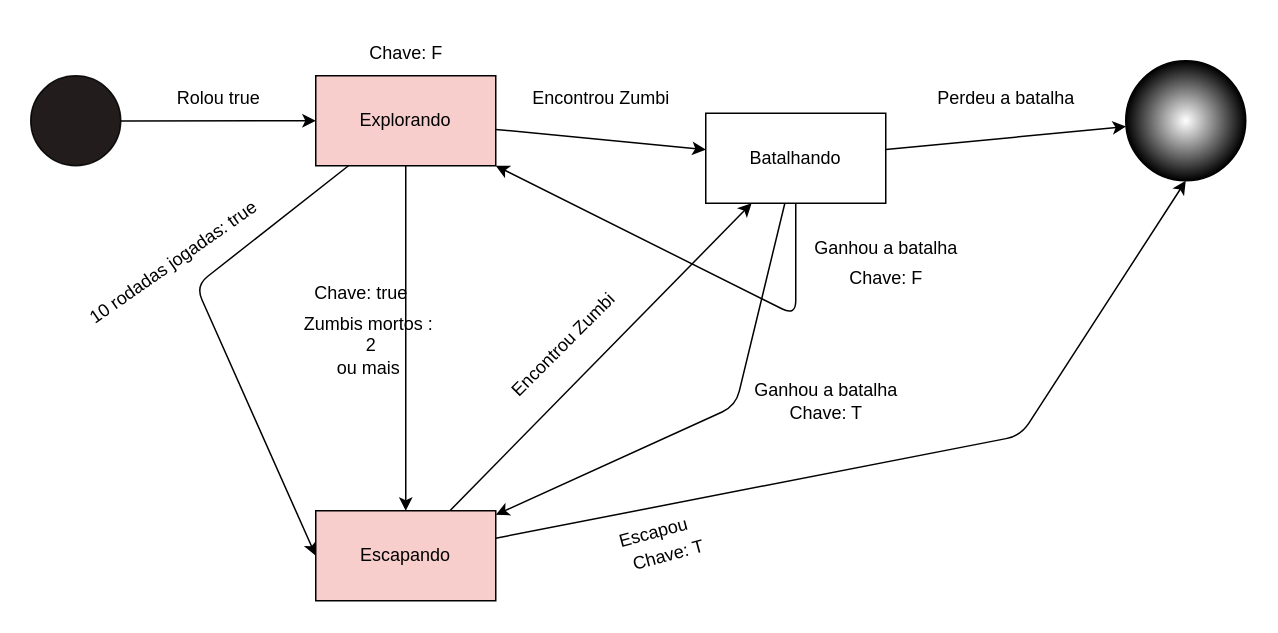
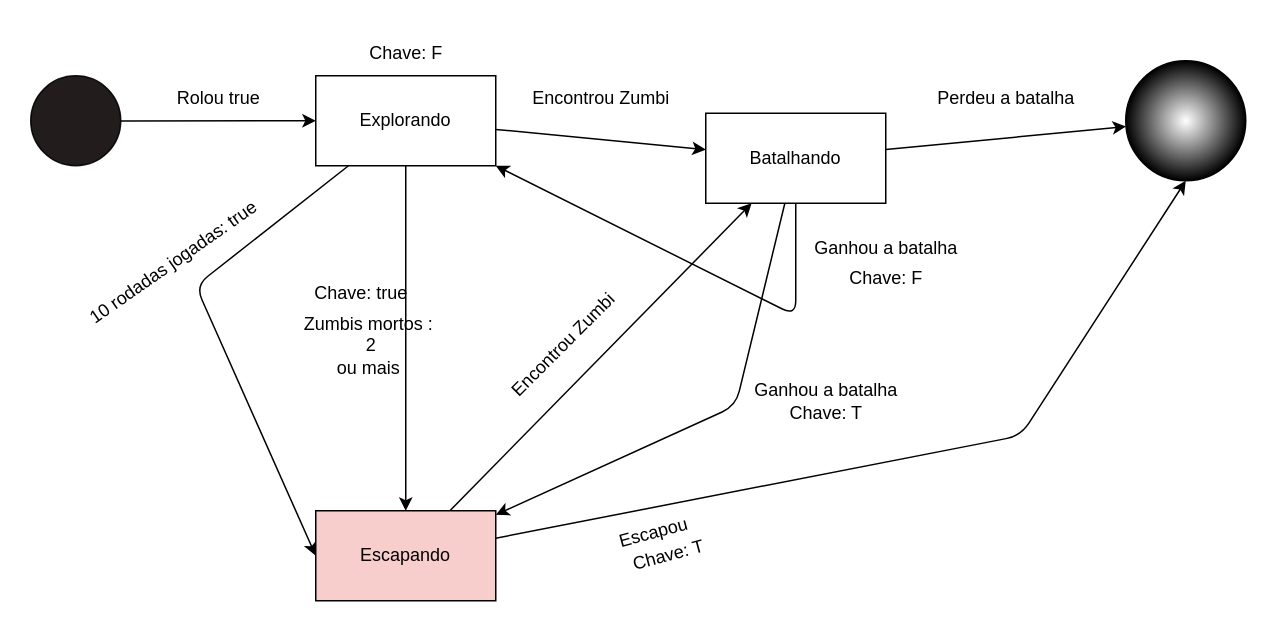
  <mxCell id="0" />
  <mxCell id="1" parent="0" />
  <mxCell id="2" value="" style="edgeStyle=none;html=1;" parent="1" source="3" target="7" edge="1"><mxGeometry relative="1" as="geometry" /></mxCell>
  <mxCell id="3" value="" style="ellipse;whiteSpace=wrap;html=1;fillColor=#0c0404;opacity=90;" parent="1" vertex="1"><mxGeometry x="20" y="50" width="60" height="60" as="geometry" /></mxCell>
  <mxCell id="4" value="" style="edgeStyle=none;html=1;" parent="1" source="7" target="11" edge="1"><mxGeometry relative="1" as="geometry" /></mxCell>
  <mxCell id="5" value="" style="edgeStyle=none;html=1;" parent="1" source="7" target="18" edge="1"><mxGeometry relative="1" as="geometry" /></mxCell>
  <mxCell id="6" style="edgeStyle=none;html=1;entryX=0;entryY=0.5;entryDx=0;entryDy=0;" parent="1" source="7" target="18" edge="1"><mxGeometry relative="1" as="geometry"><mxPoint x="90" y="290" as="targetPoint" /><Array as="points"><mxPoint x="130" y="190" /></Array></mxGeometry></mxCell>
- <mxCell id="7" value="Explorando" style="whiteSpace=wrap;html=1;fillColor=#f8cecc;" parent="1" vertex="1"><mxGeometry x="210" y="50" width="120" height="60" as="geometry" /></mxCell>
+ <mxCell id="7" value="Explorando" style="whiteSpace=wrap;html=1;" parent="1" vertex="1"><mxGeometry x="210" y="50" width="120" height="60" as="geometry" /></mxCell>
  <mxCell id="8" value="" style="edgeStyle=none;html=1;" parent="1" source="11" target="14" edge="1"><mxGeometry relative="1" as="geometry" /></mxCell>
  <mxCell id="9" style="edgeStyle=none;html=1;" parent="1" source="11" target="7" edge="1"><mxGeometry relative="1" as="geometry"><mxPoint x="530" y="210" as="targetPoint" /><Array as="points"><mxPoint x="530" y="210" /></Array></mxGeometry></mxCell>
  <mxCell id="10" style="edgeStyle=none;html=1;" parent="1" source="11" target="18" edge="1"><mxGeometry relative="1" as="geometry"><mxPoint x="420" y="330" as="targetPoint" /><Array as="points"><mxPoint x="490" y="270" /></Array></mxGeometry></mxCell>
  <mxCell id="11" value="Batalhando" style="whiteSpace=wrap;html=1;" parent="1" vertex="1"><mxGeometry x="470" y="75" width="120" height="60" as="geometry" /></mxCell>
  <mxCell id="12" value="Rolou true" style="text;html=1;align=center;verticalAlign=middle;resizable=0;points=[];autosize=1;strokeColor=none;fillColor=none;" parent="1" vertex="1"><mxGeometry x="100" y="50" width="90" height="30" as="geometry" /></mxCell>
  <mxCell id="13" value="Encontrou Zumbi" style="text;html=1;align=center;verticalAlign=middle;resizable=0;points=[];autosize=1;strokeColor=none;fillColor=none;" parent="1" vertex="1"><mxGeometry x="340" y="50" width="120" height="30" as="geometry" /></mxCell>
  <mxCell id="14" value="" style="ellipse;whiteSpace=wrap;html=1;gradientColor=default;gradientDirection=radial;" parent="1" vertex="1"><mxGeometry x="750" y="40" width="80" height="80" as="geometry" /></mxCell>
  <mxCell id="15" value="Perdeu a batalha" style="text;html=1;align=center;verticalAlign=middle;resizable=0;points=[];autosize=1;strokeColor=none;fillColor=none;rotation=0;" parent="1" vertex="1"><mxGeometry x="610" y="50" width="120" height="30" as="geometry" /></mxCell>
  <mxCell id="16" style="edgeStyle=none;html=1;" parent="1" source="18" target="11" edge="1"><mxGeometry relative="1" as="geometry" /></mxCell>
  <mxCell id="17" style="edgeStyle=none;html=1;entryX=0.5;entryY=1;entryDx=0;entryDy=0;" parent="1" source="18" target="14" edge="1"><mxGeometry relative="1" as="geometry"><Array as="points"><mxPoint x="680" y="290" /></Array></mxGeometry></mxCell>
  <mxCell id="18" value="Escapando" style="whiteSpace=wrap;html=1;fillColor=#f8cecc;" parent="1" vertex="1"><mxGeometry x="210" y="340" width="120" height="60" as="geometry" /></mxCell>
  <mxCell id="19" value="Chave: true" style="text;html=1;align=center;verticalAlign=middle;resizable=0;points=[];autosize=1;strokeColor=none;fillColor=none;" parent="1" vertex="1"><mxGeometry x="195" y="180" width="90" height="30" as="geometry" /></mxCell>
  <mxCell id="20" value="Ganhou a batalha" style="text;html=1;align=center;verticalAlign=middle;resizable=0;points=[];autosize=1;strokeColor=none;fillColor=none;rotation=0;" parent="1" vertex="1"><mxGeometry x="530" y="150" width="120" height="30" as="geometry" /></mxCell>
  <mxCell id="21" value="Encontrou Zumbi" style="text;html=1;align=center;verticalAlign=middle;resizable=0;points=[];autosize=1;strokeColor=none;fillColor=none;rotation=-45;" parent="1" vertex="1"><mxGeometry x="315" y="215" width="120" height="30" as="geometry" /></mxCell>
  <mxCell id="22" value="Zumbis mortos :&lt;br&gt;&amp;nbsp;2 &lt;br&gt;ou mais" style="text;html=1;align=center;verticalAlign=middle;resizable=0;points=[];autosize=1;strokeColor=none;fillColor=none;rotation=0;" parent="1" vertex="1"><mxGeometry x="190" y="200" width="110" height="60" as="geometry" /></mxCell>
  <mxCell id="23" value="10 rodadas jogadas: true" style="text;html=1;align=center;verticalAlign=middle;resizable=0;points=[];autosize=1;strokeColor=none;fillColor=none;rotation=-35;" parent="1" vertex="1"><mxGeometry x="35" y="160" width="160" height="30" as="geometry" /></mxCell>
  <mxCell id="24" value="Chave: F" style="text;html=1;align=center;verticalAlign=middle;resizable=0;points=[];autosize=1;strokeColor=none;fillColor=none;" parent="1" vertex="1"><mxGeometry x="235" y="20" width="70" height="30" as="geometry" /></mxCell>
  <mxCell id="25" value="Chave: T" style="text;html=1;align=center;verticalAlign=middle;resizable=0;points=[];autosize=1;strokeColor=none;fillColor=none;" parent="1" vertex="1"><mxGeometry x="515" y="260" width="70" height="30" as="geometry" /></mxCell>
  <mxCell id="26" value="Ganhou a batalha" style="text;html=1;align=center;verticalAlign=middle;resizable=0;points=[];autosize=1;strokeColor=none;fillColor=none;rotation=0;" parent="1" vertex="1"><mxGeometry x="490" y="245" width="120" height="30" as="geometry" /></mxCell>
  <mxCell id="27" value="Chave: F" style="text;html=1;align=center;verticalAlign=middle;resizable=0;points=[];autosize=1;strokeColor=none;fillColor=none;" parent="1" vertex="1"><mxGeometry x="555" y="170" width="70" height="30" as="geometry" /></mxCell>
  <mxCell id="28" value="Chave: T" style="text;html=1;align=center;verticalAlign=middle;resizable=0;points=[];autosize=1;strokeColor=none;fillColor=none;rotation=-15;" parent="1" vertex="1"><mxGeometry x="410" y="355" width="70" height="30" as="geometry" /></mxCell>
  <mxCell id="29" value="Escapou" style="text;html=1;align=center;verticalAlign=middle;resizable=0;points=[];autosize=1;strokeColor=none;fillColor=none;rotation=-15;" vertex="1" parent="1"><mxGeometry x="400" y="340" width="70" height="30" as="geometry" /></mxCell>
